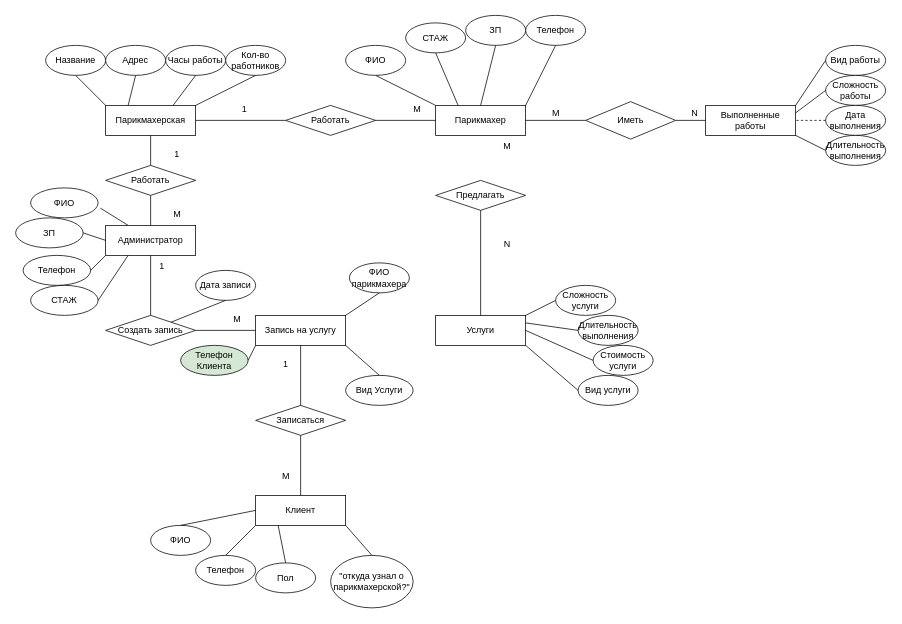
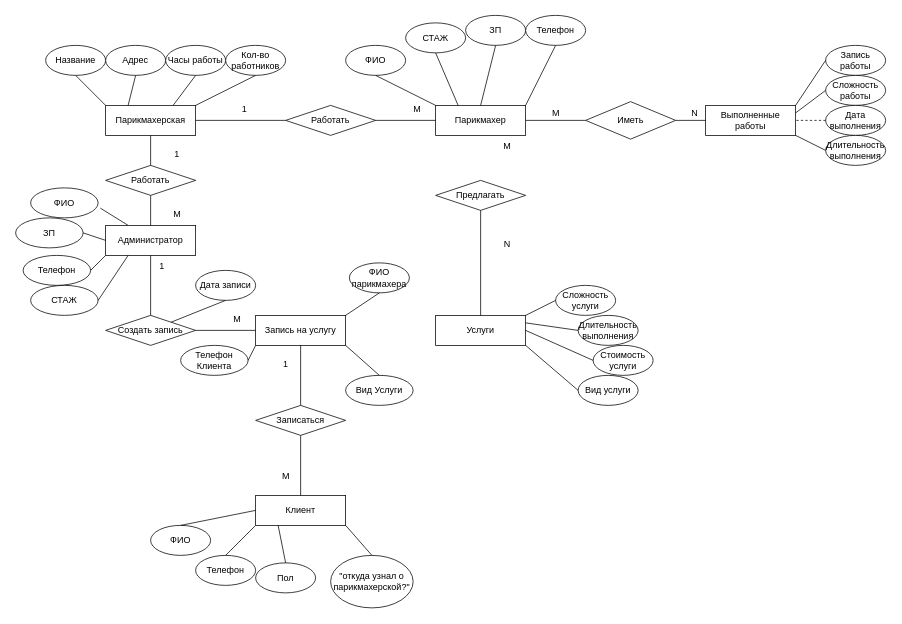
  <mxCell id="0" />
  <mxCell id="1" parent="0" />
  <mxCell id="2" value="Парикмахер" style="whiteSpace=wrap;html=1;" parent="1" vertex="1"><mxGeometry x="580" y="140" width="120" height="40" as="geometry" /></mxCell>
  <mxCell id="3" value="Услуги" style="whiteSpace=wrap;html=1;" parent="1" vertex="1"><mxGeometry x="580" y="420" width="120" height="40" as="geometry" /></mxCell>
  <mxCell id="4" value="Выполненные работы" style="whiteSpace=wrap;html=1;" parent="1" vertex="1"><mxGeometry x="940" y="140" width="120" height="40" as="geometry" /></mxCell>
  <mxCell id="5" value="Парикмахерская" style="whiteSpace=wrap;html=1;" parent="1" vertex="1"><mxGeometry x="140" y="140" width="120" height="40" as="geometry" /></mxCell>
  <mxCell id="6" value="Название" style="ellipse;whiteSpace=wrap;html=1;" parent="1" vertex="1"><mxGeometry x="60" y="60" width="80" height="40" as="geometry" /></mxCell>
  <mxCell id="7" value="Адрес" style="ellipse;whiteSpace=wrap;html=1;" parent="1" vertex="1"><mxGeometry x="140" y="60" width="80" height="40" as="geometry" /></mxCell>
  <mxCell id="8" value="Часы работы" style="ellipse;whiteSpace=wrap;html=1;" parent="1" vertex="1"><mxGeometry x="220" y="60" width="80" height="40" as="geometry" /></mxCell>
  <mxCell id="9" value="Кол-во работников" style="ellipse;whiteSpace=wrap;html=1;" parent="1" vertex="1"><mxGeometry x="300" y="60" width="80" height="40" as="geometry" /></mxCell>
  <mxCell id="10" value="" style="endArrow=none;html=1;rounded=0;entryX=0;entryY=0;entryDx=0;entryDy=0;exitX=0.5;exitY=1;exitDx=0;exitDy=0;" parent="1" source="6" target="5" edge="1"><mxGeometry width="50" height="50" relative="1" as="geometry"><mxPoint x="160" y="310" as="sourcePoint" /><mxPoint x="210" y="260" as="targetPoint" /></mxGeometry></mxCell>
  <mxCell id="11" value="" style="endArrow=none;html=1;rounded=0;entryX=0.25;entryY=0;entryDx=0;entryDy=0;exitX=0.5;exitY=1;exitDx=0;exitDy=0;" parent="1" source="7" target="5" edge="1"><mxGeometry width="50" height="50" relative="1" as="geometry"><mxPoint x="200" y="300" as="sourcePoint" /><mxPoint x="250" y="250" as="targetPoint" /></mxGeometry></mxCell>
  <mxCell id="12" value="" style="endArrow=none;html=1;rounded=0;entryX=0.75;entryY=0;entryDx=0;entryDy=0;exitX=0.5;exitY=1;exitDx=0;exitDy=0;" parent="1" source="8" target="5" edge="1"><mxGeometry width="50" height="50" relative="1" as="geometry"><mxPoint x="220" y="320" as="sourcePoint" /><mxPoint x="270" y="270" as="targetPoint" /></mxGeometry></mxCell>
  <mxCell id="13" value="" style="endArrow=none;html=1;rounded=0;entryX=1;entryY=0;entryDx=0;entryDy=0;exitX=0.5;exitY=1;exitDx=0;exitDy=0;" parent="1" source="9" target="5" edge="1"><mxGeometry width="50" height="50" relative="1" as="geometry"><mxPoint x="250" y="280" as="sourcePoint" /><mxPoint x="300" y="230" as="targetPoint" /></mxGeometry></mxCell>
  <mxCell id="14" value="Работать" style="rhombus;whiteSpace=wrap;html=1;" parent="1" vertex="1"><mxGeometry x="380" y="140" width="120" height="40" as="geometry" /></mxCell>
  <mxCell id="15" value="" style="endArrow=none;html=1;rounded=0;entryX=1;entryY=0.5;entryDx=0;entryDy=0;exitX=0;exitY=0.5;exitDx=0;exitDy=0;" parent="1" source="14" target="5" edge="1"><mxGeometry width="50" height="50" relative="1" as="geometry"><mxPoint x="300" y="290" as="sourcePoint" /><mxPoint x="350" y="240" as="targetPoint" /></mxGeometry></mxCell>
  <mxCell id="16" value="" style="endArrow=none;html=1;rounded=0;entryX=1;entryY=0.5;entryDx=0;entryDy=0;exitX=0;exitY=0.5;exitDx=0;exitDy=0;" parent="1" source="2" target="14" edge="1"><mxGeometry width="50" height="50" relative="1" as="geometry"><mxPoint x="510" y="270" as="sourcePoint" /><mxPoint x="560" y="220" as="targetPoint" /></mxGeometry></mxCell>
  <mxCell id="17" value="ФИО" style="ellipse;whiteSpace=wrap;html=1;" parent="1" vertex="1"><mxGeometry x="460" y="60" width="80" height="40" as="geometry" /></mxCell>
  <mxCell id="18" value="СТАЖ" style="ellipse;whiteSpace=wrap;html=1;" parent="1" vertex="1"><mxGeometry x="540" y="30" width="80" height="40" as="geometry" /></mxCell>
  <mxCell id="19" value="ЗП" style="ellipse;whiteSpace=wrap;html=1;" parent="1" vertex="1"><mxGeometry x="620" width="80" height="40" as="geometry" y="20" /></mxCell>
  <mxCell id="20" value="Телефон" style="ellipse;whiteSpace=wrap;html=1;" parent="1" vertex="1"><mxGeometry x="700" width="80" height="40" as="geometry" y="20" /></mxCell>
  <mxCell id="21" value="" style="endArrow=none;html=1;rounded=0;entryX=0;entryY=0;entryDx=0;entryDy=0;exitX=0.5;exitY=1;exitDx=0;exitDy=0;" parent="1" source="17" target="2" edge="1"><mxGeometry width="50" height="50" relative="1" as="geometry"><mxPoint x="580" y="250" as="sourcePoint" /><mxPoint x="630" y="200" as="targetPoint" /></mxGeometry></mxCell>
  <mxCell id="22" value="" style="endArrow=none;html=1;rounded=0;entryX=0.25;entryY=0;entryDx=0;entryDy=0;exitX=0.5;exitY=1;exitDx=0;exitDy=0;" parent="1" source="18" target="2" edge="1"><mxGeometry width="50" height="50" relative="1" as="geometry"><mxPoint x="600" y="270" as="sourcePoint" /><mxPoint x="650" y="220" as="targetPoint" /></mxGeometry></mxCell>
  <mxCell id="23" value="" style="endArrow=none;html=1;rounded=0;entryX=0.5;entryY=0;entryDx=0;entryDy=0;exitX=0.5;exitY=1;exitDx=0;exitDy=0;" parent="1" source="19" target="2" edge="1"><mxGeometry width="50" height="50" relative="1" as="geometry"><mxPoint x="650" y="280" as="sourcePoint" /><mxPoint x="700" y="230" as="targetPoint" /></mxGeometry></mxCell>
  <mxCell id="24" value="" style="endArrow=none;html=1;rounded=0;entryX=1;entryY=0;entryDx=0;entryDy=0;exitX=0.5;exitY=1;exitDx=0;exitDy=0;" parent="1" source="20" target="2" edge="1"><mxGeometry width="50" height="50" relative="1" as="geometry"><mxPoint x="680" y="250" as="sourcePoint" /><mxPoint x="730" y="200" as="targetPoint" /></mxGeometry></mxCell>
  <mxCell id="25" value="Предлагать" style="rhombus;whiteSpace=wrap;html=1;" parent="1" vertex="1"><mxGeometry x="580" y="240" width="120" height="40" as="geometry" /></mxCell>
  <mxCell id="26" value="Вид услуги" style="ellipse;whiteSpace=wrap;html=1;" parent="1" vertex="1"><mxGeometry x="770" y="500" width="80" height="40" as="geometry" /></mxCell>
  <mxCell id="27" value="Стоимость услуги" style="ellipse;whiteSpace=wrap;html=1;" parent="1" vertex="1"><mxGeometry x="790" y="460" width="80" height="40" as="geometry" /></mxCell>
  <mxCell id="28" value="Длительность выполнения" style="ellipse;whiteSpace=wrap;html=1;" parent="1" vertex="1"><mxGeometry x="770" y="420" width="80" height="40" as="geometry" /></mxCell>
  <mxCell id="29" value="Сложность&lt;br&gt;услуги" style="ellipse;whiteSpace=wrap;html=1;" parent="1" vertex="1"><mxGeometry x="740" y="380" width="80" height="40" as="geometry" /></mxCell>
  <mxCell id="30" value="" style="endArrow=none;html=1;rounded=0;entryX=1;entryY=1;entryDx=0;entryDy=0;exitX=0;exitY=0.5;exitDx=0;exitDy=0;" parent="1" source="26" target="3" edge="1"><mxGeometry width="50" height="50" relative="1" as="geometry"><mxPoint x="380" y="390" as="sourcePoint" /><mxPoint x="430" y="340" as="targetPoint" /></mxGeometry></mxCell>
  <mxCell id="31" value="" style="endArrow=none;html=1;rounded=0;entryX=1;entryY=0.5;entryDx=0;entryDy=0;exitX=0;exitY=0.5;exitDx=0;exitDy=0;" parent="1" source="27" target="3" edge="1"><mxGeometry width="50" height="50" relative="1" as="geometry"><mxPoint x="430" y="410" as="sourcePoint" /><mxPoint x="480" y="360" as="targetPoint" /></mxGeometry></mxCell>
  <mxCell id="32" value="" style="endArrow=none;html=1;rounded=0;entryX=1;entryY=0.25;entryDx=0;entryDy=0;exitX=0;exitY=0.5;exitDx=0;exitDy=0;" parent="1" source="28" target="3" edge="1"><mxGeometry width="50" height="50" relative="1" as="geometry"><mxPoint x="410" y="400" as="sourcePoint" /><mxPoint x="460" y="350" as="targetPoint" /></mxGeometry></mxCell>
  <mxCell id="33" value="" style="endArrow=none;html=1;rounded=0;entryX=1;entryY=0;entryDx=0;entryDy=0;exitX=0;exitY=0.5;exitDx=0;exitDy=0;" parent="1" source="29" target="3" edge="1"><mxGeometry width="50" height="50" relative="1" as="geometry"><mxPoint x="780" y="410" as="sourcePoint" /><mxPoint x="830" y="360" as="targetPoint" /></mxGeometry></mxCell>
  <mxCell id="34" value="" style="endArrow=none;html=1;rounded=0;entryX=1;entryY=0.5;entryDx=0;entryDy=0;exitX=0;exitY=0.5;exitDx=0;exitDy=0;startArrow=none;" parent="1" source="36" target="2" edge="1"><mxGeometry width="50" height="50" relative="1" as="geometry"><mxPoint x="880" y="300" as="sourcePoint" /><mxPoint x="930" y="250" as="targetPoint" /><Array as="points" /></mxGeometry></mxCell>
  <mxCell id="35" value="" style="endArrow=none;html=1;rounded=0;entryX=1;entryY=0.5;entryDx=0;entryDy=0;exitX=0;exitY=0.5;exitDx=0;exitDy=0;" parent="1" source="4" target="36" edge="1"><mxGeometry width="50" height="50" relative="1" as="geometry"><mxPoint x="860" y="160" as="sourcePoint" /><mxPoint x="700" y="160" as="targetPoint" /><Array as="points" /></mxGeometry></mxCell>
  <mxCell id="36" value="Иметь" style="rhombus;whiteSpace=wrap;html=1;" parent="1" vertex="1"><mxGeometry x="780" y="135" width="120" height="50" as="geometry" /></mxCell>
  <mxCell id="37" value="" style="endArrow=none;html=1;rounded=0;entryX=0.5;entryY=1;entryDx=0;entryDy=0;exitX=0.5;exitY=0;exitDx=0;exitDy=0;" parent="1" source="3" target="25" edge="1"><mxGeometry width="50" height="50" relative="1" as="geometry"><mxPoint x="480" y="370" as="sourcePoint" /><mxPoint x="530" y="320" as="targetPoint" /></mxGeometry></mxCell>
- <mxCell id="38" value="Вид работы" style="ellipse;whiteSpace=wrap;html=1;" parent="1" vertex="1"><mxGeometry x="1100" y="60" width="80" height="40" as="geometry" /></mxCell>
+ <mxCell id="38" value="Запись работы" style="ellipse;whiteSpace=wrap;html=1;" parent="1" vertex="1"><mxGeometry x="1100" y="60" width="80" height="40" as="geometry" /></mxCell>
  <mxCell id="39" value="Сложность работы" style="ellipse;whiteSpace=wrap;html=1;" parent="1" vertex="1"><mxGeometry x="1100" y="100" width="80" height="40" as="geometry" /></mxCell>
  <mxCell id="40" value="Дата выполнения" style="ellipse;whiteSpace=wrap;html=1;" parent="1" vertex="1"><mxGeometry x="1100" y="140" width="80" height="40" as="geometry" /></mxCell>
  <mxCell id="41" value="" style="endArrow=none;html=1;rounded=0;entryX=1;entryY=0;entryDx=0;entryDy=0;exitX=0;exitY=0.5;exitDx=0;exitDy=0;" parent="1" source="38" target="4" edge="1"><mxGeometry width="50" height="50" relative="1" as="geometry"><mxPoint x="1060" y="330" as="sourcePoint" /><mxPoint x="1110" y="280" as="targetPoint" /></mxGeometry></mxCell>
  <mxCell id="42" value="" style="endArrow=none;html=1;rounded=0;entryX=1;entryY=0.25;entryDx=0;entryDy=0;exitX=0;exitY=0.5;exitDx=0;exitDy=0;" parent="1" source="39" target="4" edge="1"><mxGeometry width="50" height="50" relative="1" as="geometry"><mxPoint x="1070" y="320" as="sourcePoint" /><mxPoint x="1120" y="270" as="targetPoint" /></mxGeometry></mxCell>
  <mxCell id="43" value="" style="endArrow=none;html=1;rounded=0;entryX=1;entryY=0.5;entryDx=0;entryDy=0;exitX=0;exitY=0.5;exitDx=0;exitDy=0;dashed=1;" parent="1" source="40" target="4" edge="1"><mxGeometry width="50" height="50" relative="1" as="geometry"><mxPoint x="1080" y="320" as="sourcePoint" /><mxPoint x="1130" y="270" as="targetPoint" /></mxGeometry></mxCell>
  <mxCell id="44" value="Длительность выполнения" style="ellipse;whiteSpace=wrap;html=1;" parent="1" vertex="1"><mxGeometry x="1100" y="180" width="80" height="40" as="geometry" /></mxCell>
  <mxCell id="45" value="" style="endArrow=none;html=1;rounded=0;entryX=1;entryY=1;entryDx=0;entryDy=0;exitX=0;exitY=0.5;exitDx=0;exitDy=0;" parent="1" source="44" target="4" edge="1"><mxGeometry width="50" height="50" relative="1" as="geometry"><mxPoint x="990" y="290" as="sourcePoint" /><mxPoint x="1040" y="240" as="targetPoint" /></mxGeometry></mxCell>
  <mxCell id="46" value="1" style="text;html=1;align=center;verticalAlign=middle;resizable=0;points=[];autosize=1;strokeColor=none;fillColor=none;" parent="1" vertex="1"><mxGeometry x="310" y="130" width="30" height="30" as="geometry" /></mxCell>
  <mxCell id="47" value="М" style="text;html=1;align=center;verticalAlign=middle;resizable=0;points=[];autosize=1;strokeColor=none;fillColor=none;" parent="1" vertex="1"><mxGeometry x="540" y="130" width="30" height="30" as="geometry" /></mxCell>
  <mxCell id="48" value="М" style="text;html=1;align=center;verticalAlign=middle;resizable=0;points=[];autosize=1;strokeColor=none;fillColor=none;" parent="1" vertex="1"><mxGeometry x="725" y="135" width="30" height="30" as="geometry" /></mxCell>
  <mxCell id="49" value="N" style="text;html=1;align=center;verticalAlign=middle;resizable=0;points=[];autosize=1;strokeColor=none;fillColor=none;" parent="1" vertex="1"><mxGeometry x="910" y="135" width="30" height="30" as="geometry" /></mxCell>
  <mxCell id="50" value="М" style="text;html=1;align=center;verticalAlign=middle;resizable=0;points=[];autosize=1;strokeColor=none;fillColor=none;" parent="1" vertex="1"><mxGeometry x="660" y="180" width="30" height="30" as="geometry" /></mxCell>
  <mxCell id="51" value="N" style="text;html=1;align=center;verticalAlign=middle;resizable=0;points=[];autosize=1;strokeColor=none;fillColor=none;" parent="1" vertex="1"><mxGeometry x="660" y="310" width="30" height="30" as="geometry" /></mxCell>
  <mxCell id="52" value="Клиент" style="whiteSpace=wrap;html=1;" vertex="1" parent="1"><mxGeometry x="340" y="660" width="120" height="40" as="geometry" /></mxCell>
  <mxCell id="53" value="ФИО" style="ellipse;whiteSpace=wrap;html=1;" vertex="1" parent="1"><mxGeometry x="200" y="700" width="80" height="40" as="geometry" /></mxCell>
  <mxCell id="54" value="Телефон" style="ellipse;whiteSpace=wrap;html=1;" vertex="1" parent="1"><mxGeometry x="260" y="740" width="80" height="40" as="geometry" /></mxCell>
  <mxCell id="55" value="Пол" style="ellipse;whiteSpace=wrap;html=1;" vertex="1" parent="1"><mxGeometry x="340" y="750" width="80" height="40" as="geometry" /></mxCell>
  <mxCell id="56" value="&quot;откуда узнал о парикмахерской?&quot;" style="ellipse;whiteSpace=wrap;html=1;" vertex="1" parent="1"><mxGeometry x="440" y="740" width="110" height="70" as="geometry" /></mxCell>
  <mxCell id="57" value="Администратор" style="whiteSpace=wrap;html=1;" vertex="1" parent="1"><mxGeometry x="140" y="300" width="120" height="40" as="geometry" /></mxCell>
  <mxCell id="58" value="Работать" style="rhombus;whiteSpace=wrap;html=1;" vertex="1" parent="1"><mxGeometry x="140" y="220" width="120" height="40" as="geometry" /></mxCell>
  <mxCell id="59" value="" style="endArrow=none;html=1;rounded=0;exitX=0.5;exitY=0;exitDx=0;exitDy=0;entryX=0.5;entryY=1;entryDx=0;entryDy=0;" edge="1" parent="1" source="58" target="5"><mxGeometry width="50" height="50" relative="1" as="geometry"><mxPoint x="260" y="290" as="sourcePoint" /><mxPoint x="330.711" y="240" as="targetPoint" /></mxGeometry></mxCell>
  <mxCell id="60" value="" style="endArrow=none;html=1;rounded=0;entryX=0.5;entryY=1;entryDx=0;entryDy=0;exitX=0.5;exitY=0;exitDx=0;exitDy=0;" edge="1" parent="1" source="57" target="58"><mxGeometry width="50" height="50" relative="1" as="geometry"><mxPoint x="250" y="340" as="sourcePoint" /><mxPoint x="300" y="290" as="targetPoint" /></mxGeometry></mxCell>
  <mxCell id="61" value="М" style="text;html=1;align=center;verticalAlign=middle;resizable=0;points=[];autosize=1;strokeColor=none;fillColor=none;" vertex="1" parent="1"><mxGeometry x="220" y="270" width="30" height="30" as="geometry" /></mxCell>
  <mxCell id="62" value="1" style="text;html=1;align=center;verticalAlign=middle;resizable=0;points=[];autosize=1;strokeColor=none;fillColor=none;" vertex="1" parent="1"><mxGeometry x="220" y="190" width="30" height="30" as="geometry" /></mxCell>
  <mxCell id="63" value="Создать запись" style="rhombus;whiteSpace=wrap;html=1;" vertex="1" parent="1"><mxGeometry x="140" y="420" width="120" height="40" as="geometry" /></mxCell>
  <mxCell id="64" value="" style="endArrow=none;html=1;rounded=0;entryX=0.5;entryY=1;entryDx=0;entryDy=0;exitX=0.5;exitY=0;exitDx=0;exitDy=0;" edge="1" parent="1" source="63" target="57"><mxGeometry width="50" height="50" relative="1" as="geometry"><mxPoint x="280" y="480" as="sourcePoint" /><mxPoint x="330" y="430" as="targetPoint" /></mxGeometry></mxCell>
  <mxCell id="65" value="Запись на услугу" style="whiteSpace=wrap;html=1;" vertex="1" parent="1"><mxGeometry x="340" y="420" width="120" height="40" as="geometry" /></mxCell>
  <mxCell id="66" value="" style="endArrow=none;html=1;rounded=0;entryX=1;entryY=0.5;entryDx=0;entryDy=0;exitX=0;exitY=0.5;exitDx=0;exitDy=0;" edge="1" parent="1" source="65" target="63"><mxGeometry width="50" height="50" relative="1" as="geometry"><mxPoint x="240" y="580" as="sourcePoint" /><mxPoint x="290" y="530" as="targetPoint" /></mxGeometry></mxCell>
  <mxCell id="67" value="Записаться" style="rhombus;whiteSpace=wrap;html=1;" vertex="1" parent="1"><mxGeometry x="340" y="540" width="120" height="40" as="geometry" /></mxCell>
  <mxCell id="68" value="ФИО" style="ellipse;whiteSpace=wrap;html=1;" vertex="1" parent="1"><mxGeometry x="40" y="250" width="90" height="40" as="geometry" /></mxCell>
  <mxCell id="69" value="ЗП" style="ellipse;whiteSpace=wrap;html=1;" vertex="1" parent="1"><mxGeometry y="290" width="90" height="40" as="geometry" x="20" /></mxCell>
  <mxCell id="70" value="Телефон" style="ellipse;whiteSpace=wrap;html=1;" vertex="1" parent="1"><mxGeometry x="30" y="340" width="90" height="40" as="geometry" /></mxCell>
  <mxCell id="71" value="СТАЖ" style="ellipse;whiteSpace=wrap;html=1;" vertex="1" parent="1"><mxGeometry x="40" y="380" width="90" height="40" as="geometry" /></mxCell>
  <mxCell id="72" value="" style="endArrow=none;html=1;rounded=0;entryX=1.033;entryY=0.675;entryDx=0;entryDy=0;entryPerimeter=0;exitX=0.25;exitY=0;exitDx=0;exitDy=0;" edge="1" parent="1" source="57" target="68"><mxGeometry width="50" height="50" relative="1" as="geometry"><mxPoint x="310" y="300" as="sourcePoint" /><mxPoint x="360" y="250" as="targetPoint" /></mxGeometry></mxCell>
  <mxCell id="73" value="" style="endArrow=none;html=1;rounded=0;entryX=1;entryY=0.5;entryDx=0;entryDy=0;exitX=0;exitY=0.5;exitDx=0;exitDy=0;" edge="1" parent="1" source="57" target="69"><mxGeometry width="50" height="50" relative="1" as="geometry"><mxPoint x="260" y="420" as="sourcePoint" /><mxPoint x="310" y="370" as="targetPoint" /></mxGeometry></mxCell>
  <mxCell id="74" value="" style="endArrow=none;html=1;rounded=0;entryX=1;entryY=0.5;entryDx=0;entryDy=0;exitX=0;exitY=1;exitDx=0;exitDy=0;" edge="1" parent="1" source="57" target="70"><mxGeometry width="50" height="50" relative="1" as="geometry"><mxPoint x="170" y="420" as="sourcePoint" /><mxPoint x="220" y="370" as="targetPoint" /></mxGeometry></mxCell>
  <mxCell id="75" value="" style="endArrow=none;html=1;rounded=0;entryX=1;entryY=0.5;entryDx=0;entryDy=0;exitX=0.25;exitY=1;exitDx=0;exitDy=0;" edge="1" parent="1" source="57" target="71"><mxGeometry width="50" height="50" relative="1" as="geometry"><mxPoint x="260" y="460" as="sourcePoint" /><mxPoint x="310" y="410" as="targetPoint" /></mxGeometry></mxCell>
  <mxCell id="76" value="" style="endArrow=none;html=1;rounded=0;entryX=0.5;entryY=0;entryDx=0;entryDy=0;exitX=0.5;exitY=1;exitDx=0;exitDy=0;" edge="1" parent="1" source="67" target="52"><mxGeometry width="50" height="50" relative="1" as="geometry"><mxPoint x="410" y="840" as="sourcePoint" /><mxPoint x="460" y="790" as="targetPoint" /></mxGeometry></mxCell>
  <mxCell id="77" value="" style="endArrow=none;html=1;rounded=0;entryX=0.5;entryY=1;entryDx=0;entryDy=0;exitX=0.5;exitY=0;exitDx=0;exitDy=0;" edge="1" parent="1" source="67" target="65"><mxGeometry width="50" height="50" relative="1" as="geometry"><mxPoint x="630" y="690" as="sourcePoint" /><mxPoint x="680" y="640" as="targetPoint" /></mxGeometry></mxCell>
  <mxCell id="78" value="" style="endArrow=none;html=1;rounded=0;entryX=0.5;entryY=0;entryDx=0;entryDy=0;exitX=0;exitY=0.5;exitDx=0;exitDy=0;" edge="1" parent="1" source="52" target="53"><mxGeometry width="50" height="50" relative="1" as="geometry"><mxPoint x="440" y="820" as="sourcePoint" /><mxPoint x="490" y="770" as="targetPoint" /></mxGeometry></mxCell>
  <mxCell id="79" value="" style="endArrow=none;html=1;rounded=0;entryX=0.5;entryY=0;entryDx=0;entryDy=0;exitX=0;exitY=1;exitDx=0;exitDy=0;" edge="1" parent="1" source="52" target="54"><mxGeometry width="50" height="50" relative="1" as="geometry"><mxPoint x="450" y="810" as="sourcePoint" /><mxPoint x="500" y="760" as="targetPoint" /></mxGeometry></mxCell>
  <mxCell id="80" value="" style="endArrow=none;html=1;rounded=0;entryX=0.25;entryY=1;entryDx=0;entryDy=0;exitX=0.5;exitY=0;exitDx=0;exitDy=0;" edge="1" parent="1" source="55" target="52"><mxGeometry width="50" height="50" relative="1" as="geometry"><mxPoint x="460" y="880" as="sourcePoint" /><mxPoint x="510" y="830" as="targetPoint" /></mxGeometry></mxCell>
  <mxCell id="81" value="" style="endArrow=none;html=1;rounded=0;exitX=0.5;exitY=0;exitDx=0;exitDy=0;entryX=1;entryY=1;entryDx=0;entryDy=0;" edge="1" parent="1" source="56" target="52"><mxGeometry width="50" height="50" relative="1" as="geometry"><mxPoint x="550" y="710" as="sourcePoint" /><mxPoint x="600" y="660" as="targetPoint" /></mxGeometry></mxCell>
  <mxCell id="82" value="1" style="text;html=1;align=center;verticalAlign=middle;resizable=0;points=[];autosize=1;strokeColor=none;fillColor=none;" vertex="1" parent="1"><mxGeometry x="200" y="340" width="30" height="30" as="geometry" /></mxCell>
  <mxCell id="83" value="М" style="text;html=1;align=center;verticalAlign=middle;resizable=0;points=[];autosize=1;strokeColor=none;fillColor=none;" vertex="1" parent="1"><mxGeometry x="300" y="410" width="30" height="30" as="geometry" /></mxCell>
  <mxCell id="84" value="1" style="text;html=1;align=center;verticalAlign=middle;resizable=0;points=[];autosize=1;strokeColor=none;fillColor=none;" vertex="1" parent="1"><mxGeometry x="365" y="470" width="30" height="30" as="geometry" /></mxCell>
  <mxCell id="85" value="М" style="text;html=1;align=center;verticalAlign=middle;resizable=0;points=[];autosize=1;strokeColor=none;fillColor=none;" vertex="1" parent="1"><mxGeometry x="365" y="620" width="30" height="30" as="geometry" /></mxCell>
  <mxCell id="86" value="Дата записи" style="ellipse;whiteSpace=wrap;html=1;" vertex="1" parent="1"><mxGeometry x="260" y="360" width="80" height="40" as="geometry" /></mxCell>
  <mxCell id="87" value="" style="endArrow=none;html=1;rounded=0;exitX=0.5;exitY=1;exitDx=0;exitDy=0;" edge="1" parent="1" source="86" target="63"><mxGeometry width="50" height="50" relative="1" as="geometry"><mxPoint x="280" y="570" as="sourcePoint" /><mxPoint x="330" y="520" as="targetPoint" /></mxGeometry></mxCell>
  <mxCell id="88" value="ФИО парикмахера" style="ellipse;whiteSpace=wrap;html=1;" vertex="1" parent="1"><mxGeometry x="465" y="350" width="80" height="40" as="geometry" /></mxCell>
- <mxCell id="89" value="Телефон Клиента" style="ellipse;whiteSpace=wrap;html=1;fillColor=#d5e8d4;" vertex="1" parent="1"><mxGeometry x="240" y="460" width="90" height="40" as="geometry" /></mxCell>
+ <mxCell id="89" value="Телефон Клиента" style="ellipse;whiteSpace=wrap;html=1;" vertex="1" parent="1"><mxGeometry x="240" y="460" width="90" height="40" as="geometry" /></mxCell>
  <mxCell id="90" value="" style="endArrow=none;html=1;rounded=0;entryX=0;entryY=1;entryDx=0;entryDy=0;exitX=1;exitY=0.5;exitDx=0;exitDy=0;" edge="1" parent="1" source="89" target="65"><mxGeometry width="50" height="50" relative="1" as="geometry"><mxPoint x="190" y="590" as="sourcePoint" /><mxPoint x="240" y="540" as="targetPoint" /></mxGeometry></mxCell>
  <mxCell id="91" value="" style="endArrow=none;html=1;rounded=0;entryX=1;entryY=0;entryDx=0;entryDy=0;exitX=0.5;exitY=1;exitDx=0;exitDy=0;" edge="1" parent="1" source="88" target="65"><mxGeometry width="50" height="50" relative="1" as="geometry"><mxPoint x="520" y="550" as="sourcePoint" /><mxPoint x="570" y="500" as="targetPoint" /></mxGeometry></mxCell>
  <mxCell id="92" value="Вид Услуги" style="ellipse;whiteSpace=wrap;html=1;" vertex="1" parent="1"><mxGeometry x="460" y="500" width="90" height="40" as="geometry" /></mxCell>
  <mxCell id="93" value="" style="endArrow=none;html=1;rounded=0;entryX=1;entryY=1;entryDx=0;entryDy=0;exitX=0.5;exitY=0;exitDx=0;exitDy=0;" edge="1" parent="1" source="92" target="65"><mxGeometry width="50" height="50" relative="1" as="geometry"><mxPoint x="540" y="600" as="sourcePoint" /><mxPoint x="590" y="550" as="targetPoint" /></mxGeometry></mxCell>
